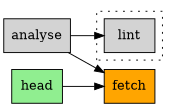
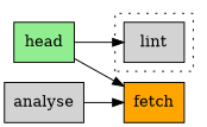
  digraph {
    rankdir=LR
    node [fillcolor="#d3d3d3" shape=box style=filled]
    n1 [label=lint]
    n2 [fillcolor="#90ee90" label=head]
    n3 [fillcolor="#ffa500" label=fetch]
    n4 [label=analyse]
    subgraph cluster_1 {
      style=dotted
      n1
    }
    n2 -> n3
-   n4 -> n1
+   n2 -> n1
    n4 -> n3
  }
